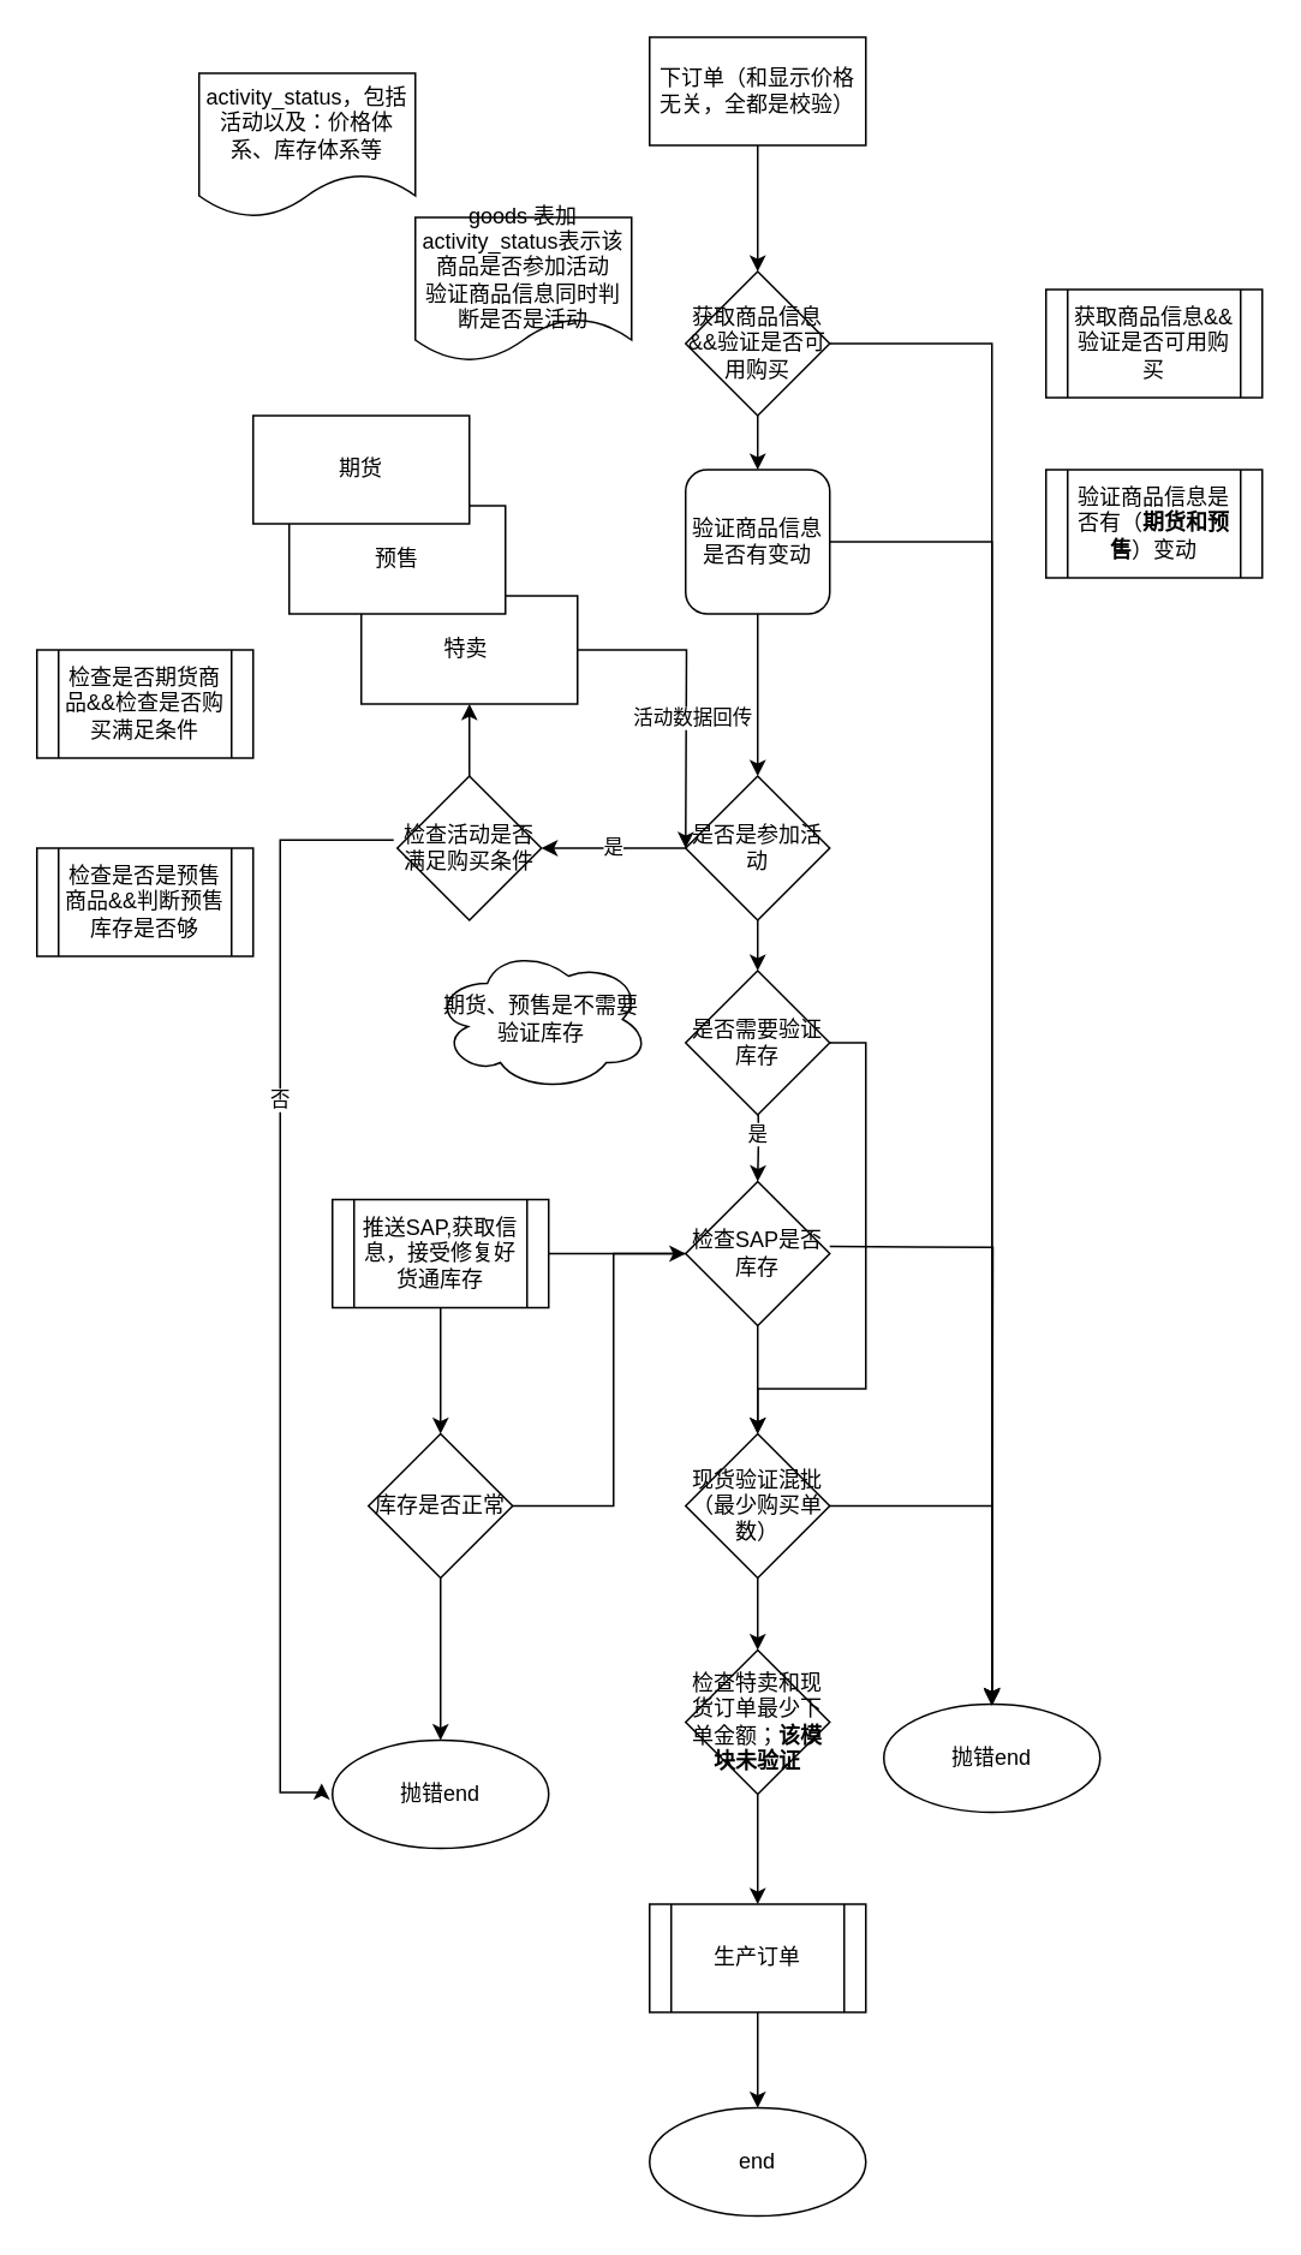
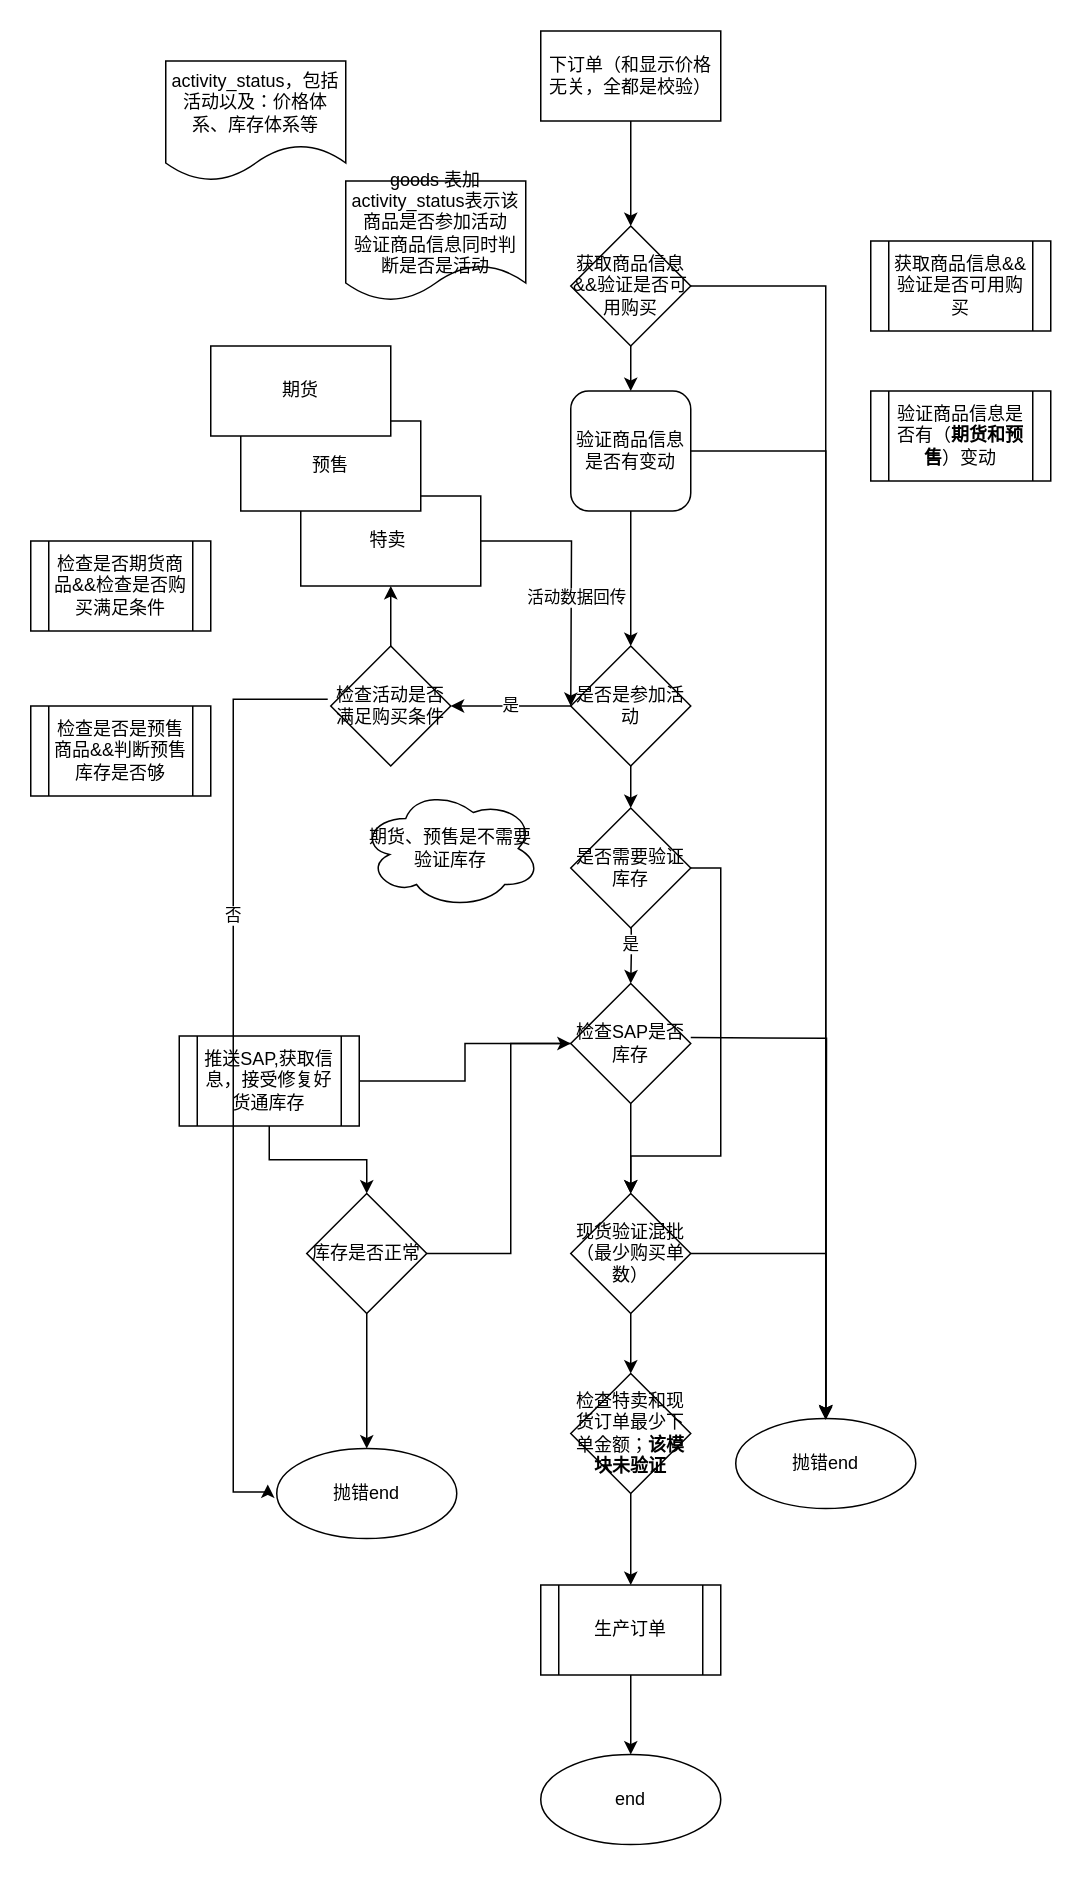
  <mxCell id="0" />
  <mxCell id="1" parent="0" />
  <mxCell id="2" value="" style="edgeStyle=orthogonalEdgeStyle;rounded=0;orthogonalLoop=1;jettySize=auto;html=1;" edge="1" parent="1" source="3" target="10"><mxGeometry relative="1" as="geometry" /></mxCell>
  <mxCell id="3" value="下订单（和显示价格无关，全都是校验）" style="rounded=0;whiteSpace=wrap;html=1;" vertex="1" parent="1"><mxGeometry x="360" y="20" width="120" height="60" as="geometry" /></mxCell>
  <mxCell id="4" value="获取商品信息&amp;amp;&amp;amp;验证是否可用购买" style="shape=process;whiteSpace=wrap;html=1;backgroundOutline=1;rounded=0;" vertex="1" parent="1"><mxGeometry x="580" y="160" width="120" height="60" as="geometry" /></mxCell>
  <mxCell id="5" value="验证商品信息是否有（&lt;b&gt;期货和预售&lt;/b&gt;）变动" style="shape=process;whiteSpace=wrap;html=1;backgroundOutline=1;rounded=0;" vertex="1" parent="1"><mxGeometry x="580" y="260" width="120" height="60" as="geometry" /></mxCell>
  <mxCell id="6" value="检查是否期货商品&amp;amp;&amp;amp;检查是否购买满足条件" style="shape=process;whiteSpace=wrap;html=1;backgroundOutline=1;rounded=0;" vertex="1" parent="1"><mxGeometry x="20" y="360" width="120" height="60" as="geometry" /></mxCell>
  <mxCell id="7" value="检查是否是预售商品&amp;amp;&amp;amp;判断预售库存是否够" style="shape=process;whiteSpace=wrap;html=1;backgroundOutline=1;rounded=0;" vertex="1" parent="1"><mxGeometry x="20" y="470" width="120" height="60" as="geometry" /></mxCell>
  <mxCell id="8" value="" style="edgeStyle=orthogonalEdgeStyle;rounded=0;orthogonalLoop=1;jettySize=auto;html=1;" edge="1" parent="1" source="10" target="13"><mxGeometry relative="1" as="geometry" /></mxCell>
  <mxCell id="9" value="" style="edgeStyle=orthogonalEdgeStyle;rounded=0;orthogonalLoop=1;jettySize=auto;html=1;" edge="1" parent="1" source="10" target="17"><mxGeometry relative="1" as="geometry" /></mxCell>
  <mxCell id="10" value="&lt;span&gt;获取商品信息&amp;amp;&amp;amp;验证是否可用购买&lt;/span&gt;" style="rhombus;whiteSpace=wrap;html=1;rounded=0;" vertex="1" parent="1"><mxGeometry x="380" y="150" width="80" height="80" as="geometry" /></mxCell>
  <mxCell id="11" value="" style="edgeStyle=orthogonalEdgeStyle;rounded=0;orthogonalLoop=1;jettySize=auto;html=1;" edge="1" parent="1" source="13" target="16"><mxGeometry relative="1" as="geometry" /></mxCell>
  <mxCell id="12" style="edgeStyle=orthogonalEdgeStyle;rounded=0;orthogonalLoop=1;jettySize=auto;html=1;" edge="1" parent="1" source="13" target="17"><mxGeometry relative="1" as="geometry" /></mxCell>
  <mxCell id="13" value="&lt;span&gt;验证商品信息是否有变动&lt;/span&gt;" style="whiteSpace=wrap;html=1;rounded=1;" vertex="1" parent="1"><mxGeometry x="380" y="260" width="80" height="80" as="geometry" /></mxCell>
  <mxCell id="14" value="是" style="edgeStyle=orthogonalEdgeStyle;rounded=0;orthogonalLoop=1;jettySize=auto;html=1;" edge="1" parent="1" source="16" target="41"><mxGeometry relative="1" as="geometry" /></mxCell>
  <mxCell id="15" value="" style="edgeStyle=orthogonalEdgeStyle;rounded=0;orthogonalLoop=1;jettySize=auto;html=1;" edge="1" parent="1" source="16" target="50"><mxGeometry relative="1" as="geometry" /></mxCell>
  <mxCell id="16" value="是否是参加活动" style="rhombus;whiteSpace=wrap;html=1;rounded=0;" vertex="1" parent="1"><mxGeometry x="380" y="430" width="80" height="80" as="geometry" /></mxCell>
  <mxCell id="17" value="抛错end" style="ellipse;whiteSpace=wrap;html=1;rounded=0;" vertex="1" parent="1"><mxGeometry x="490" y="945" width="120" height="60" as="geometry" /></mxCell>
  <mxCell id="18" style="edgeStyle=orthogonalEdgeStyle;rounded=0;orthogonalLoop=1;jettySize=auto;html=1;entryX=0.5;entryY=0;entryDx=0;entryDy=0;" edge="1" parent="1" source="20" target="17"><mxGeometry relative="1" as="geometry" /></mxCell>
  <mxCell id="19" value="" style="edgeStyle=orthogonalEdgeStyle;rounded=0;orthogonalLoop=1;jettySize=auto;html=1;" edge="1" parent="1" source="20" target="32"><mxGeometry relative="1" as="geometry" /></mxCell>
  <mxCell id="20" value="&lt;span&gt;现货验证混批（最少购买单数）&lt;/span&gt;" style="rhombus;whiteSpace=wrap;html=1;rounded=0;" vertex="1" parent="1"><mxGeometry x="380" y="795" width="80" height="80" as="geometry" /></mxCell>
  <mxCell id="21" value="是" style="edgeStyle=orthogonalEdgeStyle;rounded=0;orthogonalLoop=1;jettySize=auto;html=1;" edge="1" parent="1" target="25"><mxGeometry relative="1" as="geometry"><mxPoint x="420" y="603" as="sourcePoint" /></mxGeometry></mxCell>
  <mxCell id="22" style="edgeStyle=orthogonalEdgeStyle;rounded=0;orthogonalLoop=1;jettySize=auto;html=1;" edge="1" parent="1"><mxGeometry relative="1" as="geometry"><mxPoint x="550" y="946" as="targetPoint" /><mxPoint x="460" y="691" as="sourcePoint" /></mxGeometry></mxCell>
  <mxCell id="23" value="" style="edgeStyle=orthogonalEdgeStyle;rounded=0;orthogonalLoop=1;jettySize=auto;html=1;entryX=1;entryY=0.5;entryDx=0;entryDy=0;endArrow=none;" edge="1" parent="1" source="25" target="27"><mxGeometry relative="1" as="geometry"><mxPoint x="320" y="695" as="targetPoint" /></mxGeometry></mxCell>
  <mxCell id="24" value="" style="edgeStyle=orthogonalEdgeStyle;rounded=0;orthogonalLoop=1;jettySize=auto;html=1;" edge="1" parent="1" source="25" target="20"><mxGeometry relative="1" as="geometry" /></mxCell>
  <mxCell id="25" value="检查SAP是否库存" style="rhombus;whiteSpace=wrap;html=1;rounded=0;" vertex="1" parent="1"><mxGeometry x="380" y="655" width="80" height="80" as="geometry" /></mxCell>
  <mxCell id="26" value="" style="edgeStyle=orthogonalEdgeStyle;rounded=0;orthogonalLoop=1;jettySize=auto;html=1;" edge="1" parent="1" source="27" target="35"><mxGeometry relative="1" as="geometry" /></mxCell>
- <mxCell id="27" value="推送SAP,获取信息，接受修复好货通库存" style="shape=process;whiteSpace=wrap;html=1;backgroundOutline=1;" vertex="1" parent="1"><mxGeometry x="184" y="665" width="120" height="60" as="geometry" /></mxCell>
+ <mxCell id="27" value="推送SAP,获取信息，接受修复好货通库存" style="shape=process;whiteSpace=wrap;html=1;backgroundOutline=1;" vertex="1" parent="1"><mxGeometry x="119" y="690" width="120" height="60" as="geometry" /></mxCell>
  <mxCell id="28" value="" style="edgeStyle=orthogonalEdgeStyle;rounded=0;orthogonalLoop=1;jettySize=auto;html=1;" edge="1" parent="1" source="29" target="30"><mxGeometry relative="1" as="geometry" /></mxCell>
  <mxCell id="29" value="生产订单" style="shape=process;whiteSpace=wrap;html=1;backgroundOutline=1;" vertex="1" parent="1"><mxGeometry x="360" y="1056" width="120" height="60" as="geometry" /></mxCell>
  <mxCell id="30" value="end" style="ellipse;whiteSpace=wrap;html=1;" vertex="1" parent="1"><mxGeometry x="360" y="1169" width="120" height="60" as="geometry" /></mxCell>
  <mxCell id="31" value="" style="edgeStyle=orthogonalEdgeStyle;rounded=0;orthogonalLoop=1;jettySize=auto;html=1;" edge="1" parent="1" source="32" target="29"><mxGeometry relative="1" as="geometry" /></mxCell>
  <mxCell id="32" value="检查特卖和现货订单最少下单金额；&lt;b&gt;该模块未验证&lt;/b&gt;" style="rhombus;whiteSpace=wrap;html=1;rounded=0;" vertex="1" parent="1"><mxGeometry x="380" y="915" width="80" height="80" as="geometry" /></mxCell>
  <mxCell id="33" style="edgeStyle=orthogonalEdgeStyle;rounded=0;orthogonalLoop=1;jettySize=auto;html=1;entryX=0;entryY=0.5;entryDx=0;entryDy=0;" edge="1" parent="1" source="35" target="25"><mxGeometry relative="1" as="geometry"><Array as="points"><mxPoint x="340" y="835" /><mxPoint x="340" y="695" /></Array></mxGeometry></mxCell>
  <mxCell id="34" value="" style="edgeStyle=orthogonalEdgeStyle;rounded=0;orthogonalLoop=1;jettySize=auto;html=1;" edge="1" parent="1" source="35" target="36"><mxGeometry relative="1" as="geometry" /></mxCell>
  <mxCell id="35" value="库存是否正常" style="rhombus;whiteSpace=wrap;html=1;" vertex="1" parent="1"><mxGeometry x="204" y="795" width="80" height="80" as="geometry" /></mxCell>
  <mxCell id="36" value="抛错end" style="ellipse;whiteSpace=wrap;html=1;" vertex="1" parent="1"><mxGeometry x="184" y="965" width="120" height="60" as="geometry" /></mxCell>
  <mxCell id="37" value="goods 表加activity_status表示该商品是否参加活动&lt;br&gt;验证商品信息同时判断是否是活动" style="shape=document;whiteSpace=wrap;html=1;boundedLbl=1;" vertex="1" parent="1"><mxGeometry x="230" y="120" width="120" height="80" as="geometry" /></mxCell>
  <mxCell id="38" value="" style="edgeStyle=orthogonalEdgeStyle;rounded=0;orthogonalLoop=1;jettySize=auto;html=1;" edge="1" parent="1" source="41" target="44"><mxGeometry relative="1" as="geometry" /></mxCell>
  <mxCell id="39" style="edgeStyle=orthogonalEdgeStyle;rounded=0;orthogonalLoop=1;jettySize=auto;html=1;entryX=0;entryY=0.5;entryDx=0;entryDy=0;exitX=0;exitY=0.519;exitDx=0;exitDy=0;exitPerimeter=0;" edge="1" parent="1"><mxGeometry relative="1" as="geometry"><mxPoint x="218" y="465.52" as="sourcePoint" /><mxPoint x="178" y="989" as="targetPoint" /><Array as="points"><mxPoint x="155" y="466" /><mxPoint x="155" y="994" /><mxPoint x="178" y="994" /></Array></mxGeometry></mxCell>
  <mxCell id="40" value="否" style="edgeLabel;html=1;align=center;verticalAlign=middle;resizable=0;points=[];" vertex="1" connectable="0" parent="39"><mxGeometry x="-0.333" y="-1" relative="1" as="geometry"><mxPoint as="offset" /></mxGeometry></mxCell>
  <mxCell id="41" value="检查活动是否满足购买条件" style="rhombus;whiteSpace=wrap;html=1;rounded=0;" vertex="1" parent="1"><mxGeometry x="220" y="430" width="80" height="80" as="geometry" /></mxCell>
  <mxCell id="42" style="edgeStyle=orthogonalEdgeStyle;rounded=0;orthogonalLoop=1;jettySize=auto;html=1;" edge="1" parent="1" source="44"><mxGeometry relative="1" as="geometry"><mxPoint x="380" y="470" as="targetPoint" /></mxGeometry></mxCell>
  <mxCell id="43" value="活动数据回传" style="edgeLabel;html=1;align=center;verticalAlign=middle;resizable=0;points=[];" vertex="1" connectable="0" parent="42"><mxGeometry x="0.152" y="3" relative="1" as="geometry"><mxPoint as="offset" /></mxGeometry></mxCell>
  <mxCell id="44" value="特卖&amp;nbsp;" style="whiteSpace=wrap;html=1;rounded=0;" vertex="1" parent="1"><mxGeometry x="200" y="330" width="120" height="60" as="geometry" /></mxCell>
  <mxCell id="45" value="预售" style="whiteSpace=wrap;html=1;rounded=0;" vertex="1" parent="1"><mxGeometry x="160" y="280" width="120" height="60" as="geometry" /></mxCell>
  <mxCell id="46" value="期货" style="whiteSpace=wrap;html=1;rounded=0;" vertex="1" parent="1"><mxGeometry x="140" y="230" width="120" height="60" as="geometry" /></mxCell>
  <mxCell id="47" value="activity_status，包括活动以及：价格体系、库存体系等" style="shape=document;whiteSpace=wrap;html=1;boundedLbl=1;" vertex="1" parent="1"><mxGeometry x="110" y="40" width="120" height="80" as="geometry" /></mxCell>
  <mxCell id="48" value="&lt;span&gt;期货、预售是不需要验证库存&lt;/span&gt;" style="ellipse;shape=cloud;whiteSpace=wrap;html=1;" vertex="1" parent="1"><mxGeometry x="240" y="525" width="120" height="80" as="geometry" /></mxCell>
  <mxCell id="49" style="edgeStyle=orthogonalEdgeStyle;rounded=0;orthogonalLoop=1;jettySize=auto;html=1;exitX=1;exitY=0.5;exitDx=0;exitDy=0;" edge="1" parent="1" source="50" target="20"><mxGeometry relative="1" as="geometry"><Array as="points"><mxPoint x="480" y="578" /><mxPoint x="480" y="770" /><mxPoint x="420" y="770" /></Array></mxGeometry></mxCell>
  <mxCell id="50" value="是否需要验证库存" style="rhombus;whiteSpace=wrap;html=1;rounded=0;" vertex="1" parent="1"><mxGeometry x="380" y="538" width="80" height="80" as="geometry" /></mxCell>
